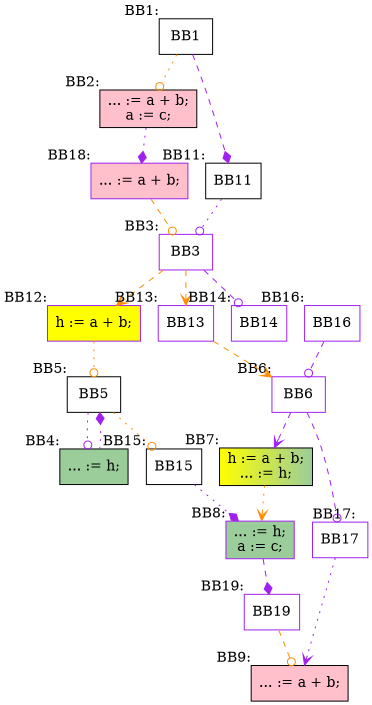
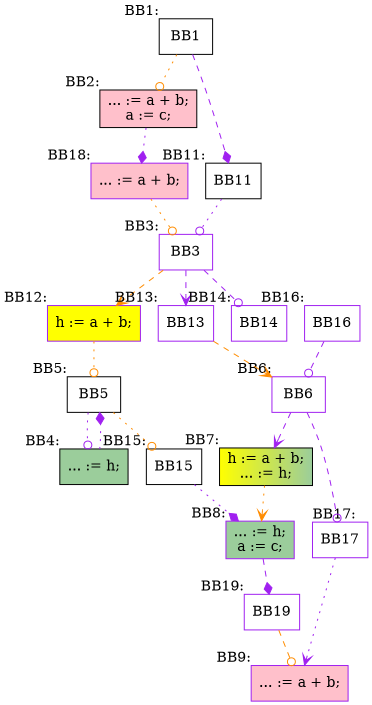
  digraph {
    node [color=purple shape=box]
    edge [arrowhead=odot color=purple style=dashed]
    BB1 [color=black xlabel="BB1:"]
    n2 [color=black fillcolor=pink label="... := a + b;\na := c;\n" style=filled xlabel="BB2:"]
    BB11 [color=black xlabel="BB11:"]
    n4 [fillcolor=pink label="... := a + b;\n" style=filled xlabel="BB18:"]
    BB3 [xlabel="BB3:"]
    n6 [fillcolor=yellow label="h := a + b;\n" style=filled xlabel="BB12:"]
    BB13 [xlabel="BB13:"]
    BB14 [xlabel="BB14:"]
    BB5 [color=black xlabel="BB5:"]
    BB6 [xlabel="BB6:"]
    n11 [color=black fillcolor=darkseagreen3 label="... := h;\n" style=filled xlabel="BB4:"]
    BB15 [color=black xlabel="BB15:"]
    n13 [fillcolor=darkseagreen3 label="... := h;\na := c;\n" style=filled xlabel="BB8:"]
    n14 [color=black fillcolor="yellow:darkseagreen3" label="h := a + b;\n... := h;\n" style=filled xlabel="BB7:"]
    BB17 [xlabel="BB17:"]
    BB16 [xlabel="BB16:"]
-   n17 [color=black fillcolor=pink label="... := a + b;\n" style=filled xlabel="BB9:"]
+   n17 [fillcolor=pink label="... := a + b;\n" style=filled xlabel="BB9:"]
    BB19 [xlabel="BB19:"]
    BB1 -> n2 [color=darkorange style=dotted]
    BB1 -> BB11 [arrowhead=diamond]
    n2 -> n4 [arrowhead=diamond style=dotted]
    BB11 -> BB3 [style=dotted]
-   n4 -> BB3 [color=darkorange]
+   n4 -> BB3 [color=darkorange style=dotted]
    BB3 -> n6 [arrowhead=vee color=darkorange]
-   BB3 -> BB13 [arrowhead=vee color=darkorange]
+   BB3 -> BB13 [arrowhead=vee]
    BB3 -> BB14
    n6 -> BB5 [color=darkorange style=dotted]
    BB13 -> BB6 [arrowhead=vee color=darkorange]
    BB5 -> n11 [style=dotted]
    BB5 -> BB15 [color=darkorange style=dotted]
    BB6 -> n14 [arrowhead=vee]
    BB6 -> BB17
    n11 -> BB5 [arrowhead=diamond style=dotted]
    BB15 -> n13 [arrowhead=diamond style=dotted]
    n13 -> BB19 [arrowhead=diamond]
    n14 -> n13 [arrowhead=vee color=darkorange style=dotted]
    BB17 -> n17 [arrowhead=vee style=dotted]
    BB16 -> BB6
    BB19 -> n17 [color=darkorange]
  }
